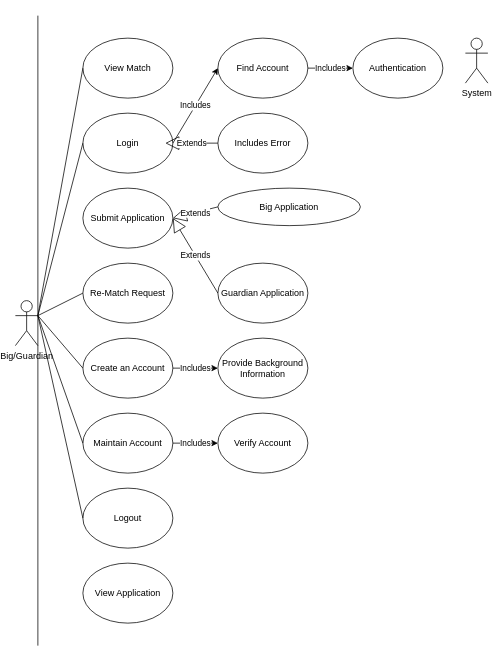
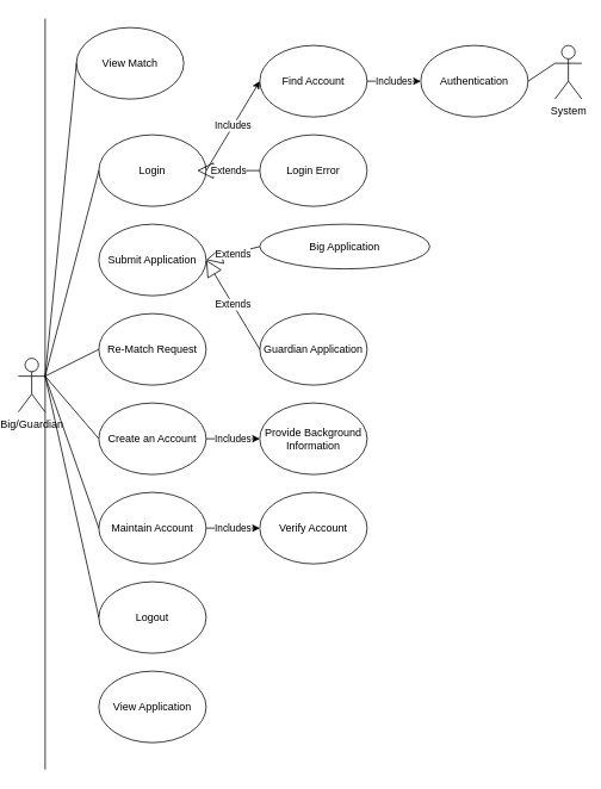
  <mxCell id="0" />
  <mxCell id="1" parent="0" />
  <mxCell id="2" value="Big/Guardian" style="shape=umlActor;verticalLabelPosition=bottom;verticalAlign=top;html=1;outlineConnect=0;" parent="1" vertex="1"><mxGeometry x="20" y="400" width="30" height="60" as="geometry" /></mxCell>
- <mxCell id="3" value="View Match" style="ellipse;whiteSpace=wrap;html=1;" parent="1" vertex="1"><mxGeometry x="110" y="50" width="120" height="80" as="geometry" /></mxCell>
+ <mxCell id="3" value="View Match" style="ellipse;whiteSpace=wrap;html=1;" parent="1" vertex="1"><mxGeometry x="85" y="30" width="120" height="80" as="geometry" /></mxCell>
  <mxCell id="4" value="Logout" style="ellipse;whiteSpace=wrap;html=1;" parent="1" vertex="1"><mxGeometry x="110" y="650" width="120" height="80" as="geometry" /></mxCell>
  <mxCell id="5" value="Maintain Account" style="ellipse;whiteSpace=wrap;html=1;" parent="1" vertex="1"><mxGeometry x="110" y="550" width="120" height="80" as="geometry" /></mxCell>
  <mxCell id="6" value="Create an Account" style="ellipse;whiteSpace=wrap;html=1;" parent="1" vertex="1"><mxGeometry x="110" y="450" width="120" height="80" as="geometry" /></mxCell>
  <mxCell id="7" value="Re-Match Request" style="ellipse;whiteSpace=wrap;html=1;" parent="1" vertex="1"><mxGeometry x="110" y="350" width="120" height="80" as="geometry" /></mxCell>
  <mxCell id="8" value="Submit Application" style="ellipse;whiteSpace=wrap;html=1;" parent="1" vertex="1"><mxGeometry x="110" y="250" width="120" height="80" as="geometry" /></mxCell>
  <mxCell id="9" value="Login" style="ellipse;whiteSpace=wrap;html=1;" parent="1" vertex="1"><mxGeometry x="110" y="150" width="120" height="80" as="geometry" /></mxCell>
  <mxCell id="10" value="Authentication" style="ellipse;whiteSpace=wrap;html=1;" parent="1" vertex="1"><mxGeometry x="470" y="50" width="120" height="80" as="geometry" /></mxCell>
  <mxCell id="11" value="Find Account" style="ellipse;whiteSpace=wrap;html=1;" parent="1" vertex="1"><mxGeometry x="290" y="50" width="120" height="80" as="geometry" /></mxCell>
- <mxCell id="12" value="Includes Error" style="ellipse;whiteSpace=wrap;html=1;" parent="1" vertex="1"><mxGeometry x="290" y="150" width="120" height="80" as="geometry" /></mxCell>
+ <mxCell id="12" value="Login Error" style="ellipse;whiteSpace=wrap;html=1;" parent="1" vertex="1"><mxGeometry x="290" y="150" width="120" height="80" as="geometry" /></mxCell>
  <mxCell id="13" value="Big Application" style="ellipse;whiteSpace=wrap;html=1;" parent="1" vertex="1"><mxGeometry x="290" y="250" width="190" height="50" as="geometry" /></mxCell>
  <mxCell id="14" value="Guardian Application" style="ellipse;whiteSpace=wrap;html=1;" parent="1" vertex="1"><mxGeometry x="290" y="350" width="120" height="80" as="geometry" /></mxCell>
  <mxCell id="15" value="Provide Background Information" style="ellipse;whiteSpace=wrap;html=1;" parent="1" vertex="1"><mxGeometry x="290" y="450" width="120" height="80" as="geometry" /></mxCell>
  <mxCell id="16" value="Verify Account" style="ellipse;whiteSpace=wrap;html=1;" parent="1" vertex="1"><mxGeometry x="290" y="550" width="120" height="80" as="geometry" /></mxCell>
  <mxCell id="17" value="System" style="shape=umlActor;verticalLabelPosition=bottom;verticalAlign=top;html=1;outlineConnect=0;" parent="1" vertex="1"><mxGeometry x="620" y="50" width="30" height="60" as="geometry" /></mxCell>
  <mxCell id="18" value="Includes" style="endArrow=classic;html=1;rounded=0;exitX=1;exitY=0.5;exitDx=0;exitDy=0;entryX=0;entryY=0.5;entryDx=0;entryDy=0;" parent="1" source="5" target="16" edge="1"><mxGeometry width="50" height="50" relative="1" as="geometry"><mxPoint x="240" y="570" as="sourcePoint" /><mxPoint x="290" y="520" as="targetPoint" /></mxGeometry></mxCell>
  <mxCell id="19" value="Includes" style="endArrow=classic;html=1;rounded=0;exitX=1;exitY=0.5;exitDx=0;exitDy=0;entryX=0;entryY=0.5;entryDx=0;entryDy=0;" parent="1" source="11" target="10" edge="1"><mxGeometry width="50" height="50" relative="1" as="geometry"><mxPoint x="300" y="390" as="sourcePoint" /><mxPoint x="350" y="340" as="targetPoint" /></mxGeometry></mxCell>
  <mxCell id="20" value="Includes" style="endArrow=classic;html=1;rounded=0;exitX=1;exitY=0.5;exitDx=0;exitDy=0;entryX=0;entryY=0.5;entryDx=0;entryDy=0;" parent="1" source="9" target="11" edge="1"><mxGeometry width="50" height="50" relative="1" as="geometry"><mxPoint x="300" y="390" as="sourcePoint" /><mxPoint x="350" y="340" as="targetPoint" /></mxGeometry></mxCell>
  <mxCell id="21" value="" style="endArrow=none;html=1;rounded=0;" parent="1" edge="1"><mxGeometry width="50" height="50" relative="1" as="geometry"><mxPoint x="50" y="860" as="sourcePoint" /><mxPoint x="50" y="20" as="targetPoint" /></mxGeometry></mxCell>
  <mxCell id="22" value="Extends" style="endArrow=block;endSize=16;endFill=0;html=1;rounded=0;exitX=0;exitY=0.5;exitDx=0;exitDy=0;" parent="1" source="12" edge="1"><mxGeometry width="160" relative="1" as="geometry"><mxPoint x="250" y="360" as="sourcePoint" /><mxPoint x="220" y="190" as="targetPoint" /></mxGeometry></mxCell>
  <mxCell id="23" value="Extends" style="endArrow=block;endSize=16;endFill=0;html=1;rounded=0;exitX=0;exitY=0.5;exitDx=0;exitDy=0;entryX=1;entryY=0.5;entryDx=0;entryDy=0;" parent="1" source="14" target="8" edge="1"><mxGeometry width="160" relative="1" as="geometry"><mxPoint x="250" y="360" as="sourcePoint" /><mxPoint x="410" y="360" as="targetPoint" /></mxGeometry></mxCell>
  <mxCell id="24" value="Extends" style="endArrow=block;endSize=16;endFill=0;html=1;rounded=0;exitX=0;exitY=0.5;exitDx=0;exitDy=0;entryX=1;entryY=0.5;entryDx=0;entryDy=0;" parent="1" source="13" target="8" edge="1"><mxGeometry width="160" relative="1" as="geometry"><mxPoint x="250" y="360" as="sourcePoint" /><mxPoint x="410" y="360" as="targetPoint" /></mxGeometry></mxCell>
  <mxCell id="25" value="Includes" style="endArrow=classic;html=1;rounded=0;exitX=1;exitY=0.5;exitDx=0;exitDy=0;entryX=0;entryY=0.5;entryDx=0;entryDy=0;" parent="1" source="6" target="15" edge="1"><mxGeometry width="50" height="50" relative="1" as="geometry"><mxPoint x="300" y="390" as="sourcePoint" /><mxPoint x="350" y="340" as="targetPoint" /></mxGeometry></mxCell>
+ <mxCell id="26" value="" style="endArrow=none;html=1;rounded=0;entryX=1;entryY=0.5;entryDx=0;entryDy=0;exitX=0;exitY=0.333;exitDx=0;exitDy=0;exitPerimeter=0;" parent="1" source="17" target="10" edge="1"><mxGeometry width="50" height="50" relative="1" as="geometry"><mxPoint x="300" y="390" as="sourcePoint" /><mxPoint x="350" y="340" as="targetPoint" /></mxGeometry></mxCell>
  <mxCell id="27" value="" style="endArrow=none;html=1;rounded=0;entryX=1;entryY=0.333;entryDx=0;entryDy=0;entryPerimeter=0;exitX=0;exitY=0.5;exitDx=0;exitDy=0;" parent="1" source="4" target="2" edge="1"><mxGeometry width="50" height="50" relative="1" as="geometry"><mxPoint x="300" y="390" as="sourcePoint" /><mxPoint x="350" y="340" as="targetPoint" /></mxGeometry></mxCell>
  <mxCell id="28" value="" style="endArrow=none;html=1;rounded=0;entryX=1;entryY=0.333;entryDx=0;entryDy=0;entryPerimeter=0;exitX=0;exitY=0.5;exitDx=0;exitDy=0;" parent="1" source="5" target="2" edge="1"><mxGeometry width="50" height="50" relative="1" as="geometry"><mxPoint x="300" y="390" as="sourcePoint" /><mxPoint x="350" y="340" as="targetPoint" /></mxGeometry></mxCell>
  <mxCell id="29" value="" style="endArrow=none;html=1;rounded=0;exitX=1;exitY=0.333;exitDx=0;exitDy=0;exitPerimeter=0;entryX=0;entryY=0.5;entryDx=0;entryDy=0;" parent="1" source="2" target="6" edge="1"><mxGeometry width="50" height="50" relative="1" as="geometry"><mxPoint x="300" y="390" as="sourcePoint" /><mxPoint x="350" y="340" as="targetPoint" /></mxGeometry></mxCell>
  <mxCell id="30" value="" style="endArrow=none;html=1;rounded=0;exitX=1;exitY=0.333;exitDx=0;exitDy=0;exitPerimeter=0;entryX=0;entryY=0.5;entryDx=0;entryDy=0;" parent="1" source="2" target="7" edge="1"><mxGeometry width="50" height="50" relative="1" as="geometry"><mxPoint x="300" y="390" as="sourcePoint" /><mxPoint x="350" y="340" as="targetPoint" /></mxGeometry></mxCell>
  <mxCell id="31" value="" style="endArrow=none;html=1;rounded=0;entryX=0;entryY=0.5;entryDx=0;entryDy=0;exitX=1;exitY=0.333;exitDx=0;exitDy=0;exitPerimeter=0;" parent="1" source="2" target="3" edge="1"><mxGeometry width="50" height="50" relative="1" as="geometry"><mxPoint x="300" y="390" as="sourcePoint" /><mxPoint x="350" y="340" as="targetPoint" /></mxGeometry></mxCell>
  <mxCell id="32" value="" style="endArrow=none;html=1;rounded=0;entryX=0;entryY=0.5;entryDx=0;entryDy=0;exitX=1;exitY=0.333;exitDx=0;exitDy=0;exitPerimeter=0;" parent="1" source="2" target="9" edge="1"><mxGeometry width="50" height="50" relative="1" as="geometry"><mxPoint x="300" y="390" as="sourcePoint" /><mxPoint x="350" y="340" as="targetPoint" /></mxGeometry></mxCell>
  <mxCell id="33" value="View Application" style="ellipse;whiteSpace=wrap;html=1;" vertex="1" parent="1"><mxGeometry x="110" y="750" width="120" height="80" as="geometry" /></mxCell>
